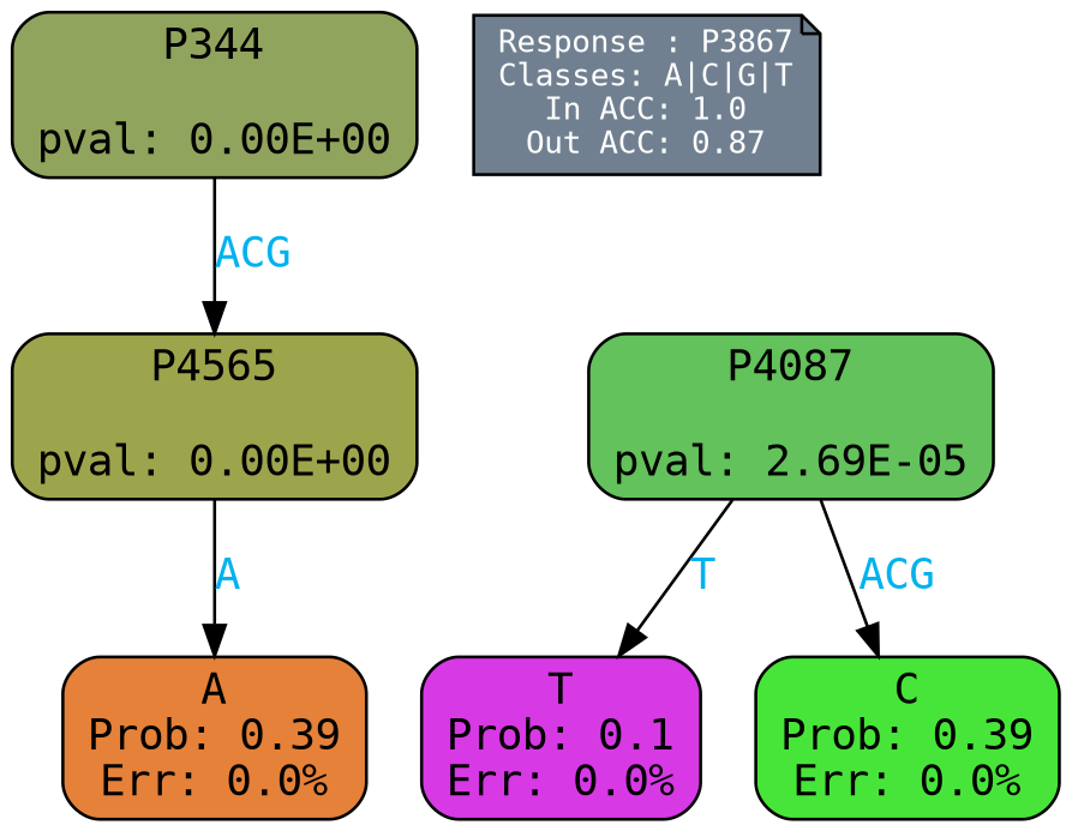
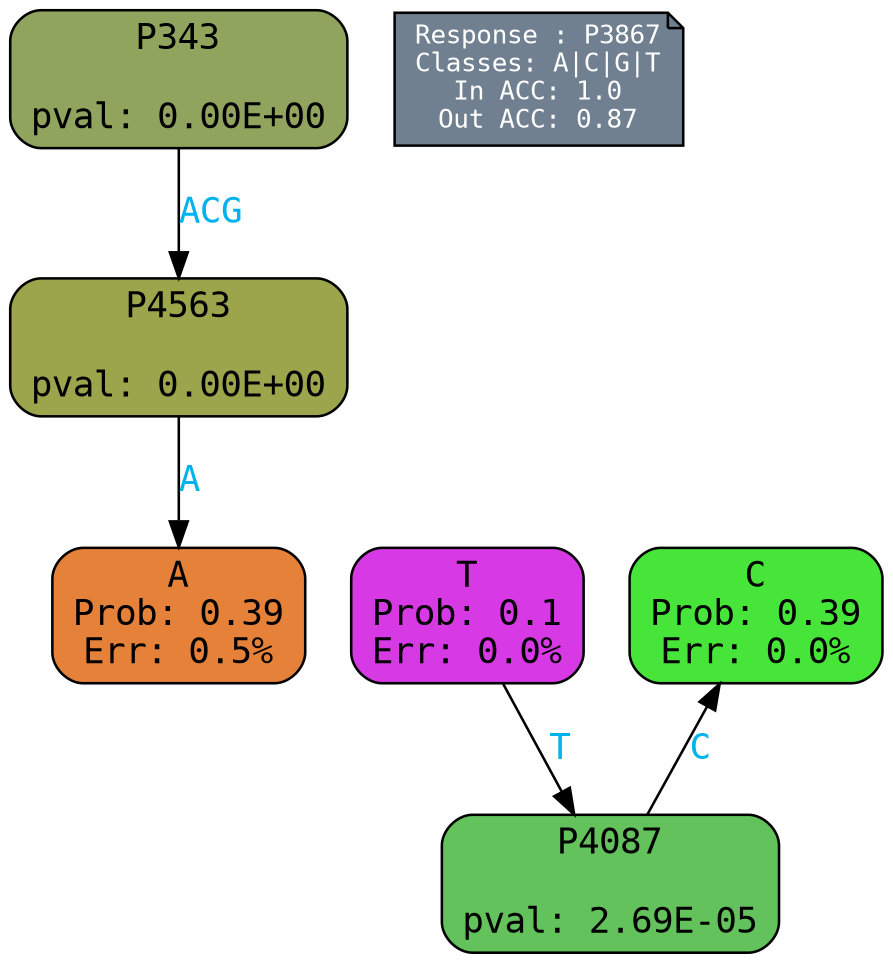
  digraph {
    fontname="DejaVu Sans Mono"
    ranksep=equally
    splines=polylines
    node [color=black fontname="DejaVu Sans Mono" shape=box style="filled, rounded"]
    edge [fontcolor=deepskyblue2 fontname="DejaVu Sans Mono"]
-   n1 [fillcolor="#e58139" label="A\nProb: 0.39\nErr: 0.0%"]
+   n1 [fillcolor="#e58139" label="A\nProb: 0.39\nErr: 0.5%"]
    n2 [fillcolor="#d739e5" label="T\nProb: 0.1\nErr: 0.0%"]
    n3 [fillcolor="#47e539" label="C\nProb: 0.39\nErr: 0.0%"]
    n4 [align=left fillcolor=slategray fontcolor=white fontsize=10 label="Response : P3867\nClasses: A|C|G|T\nIn ACC: 1.0\nOut ACC: 0.87\n" shape=note style=filled]
-   n5 [fillcolor="#91a45d" label="P344\n\npval: 0.00E+00"]
-   n6 [fillcolor="#9da54c" label="P4565\n\npval: 0.00E+00"]
+   n5 [fillcolor="#91a45d" label="P343\n\npval: 0.00E+00"]
+   n6 [fillcolor="#9da54c" label="P4563\n\npval: 0.00E+00"]
    n7 [fillcolor="#63c25b" label="P4087\n\npval: 2.69E-05"]
    subgraph sub_1 {
      rank=same
      n1
      n2
      n3
    }
    subgraph sub_2 {
      rank=same
      n4
      n5
    }
    n5 -> n6 [label=ACG]
    n6 -> n1 [label=A]
-   n7 -> n2 [label=T]
-   n7 -> n3 [label=ACG]
+   n2 -> n7 [label=T]
+   n7 -> n3 [label=C]
  }
